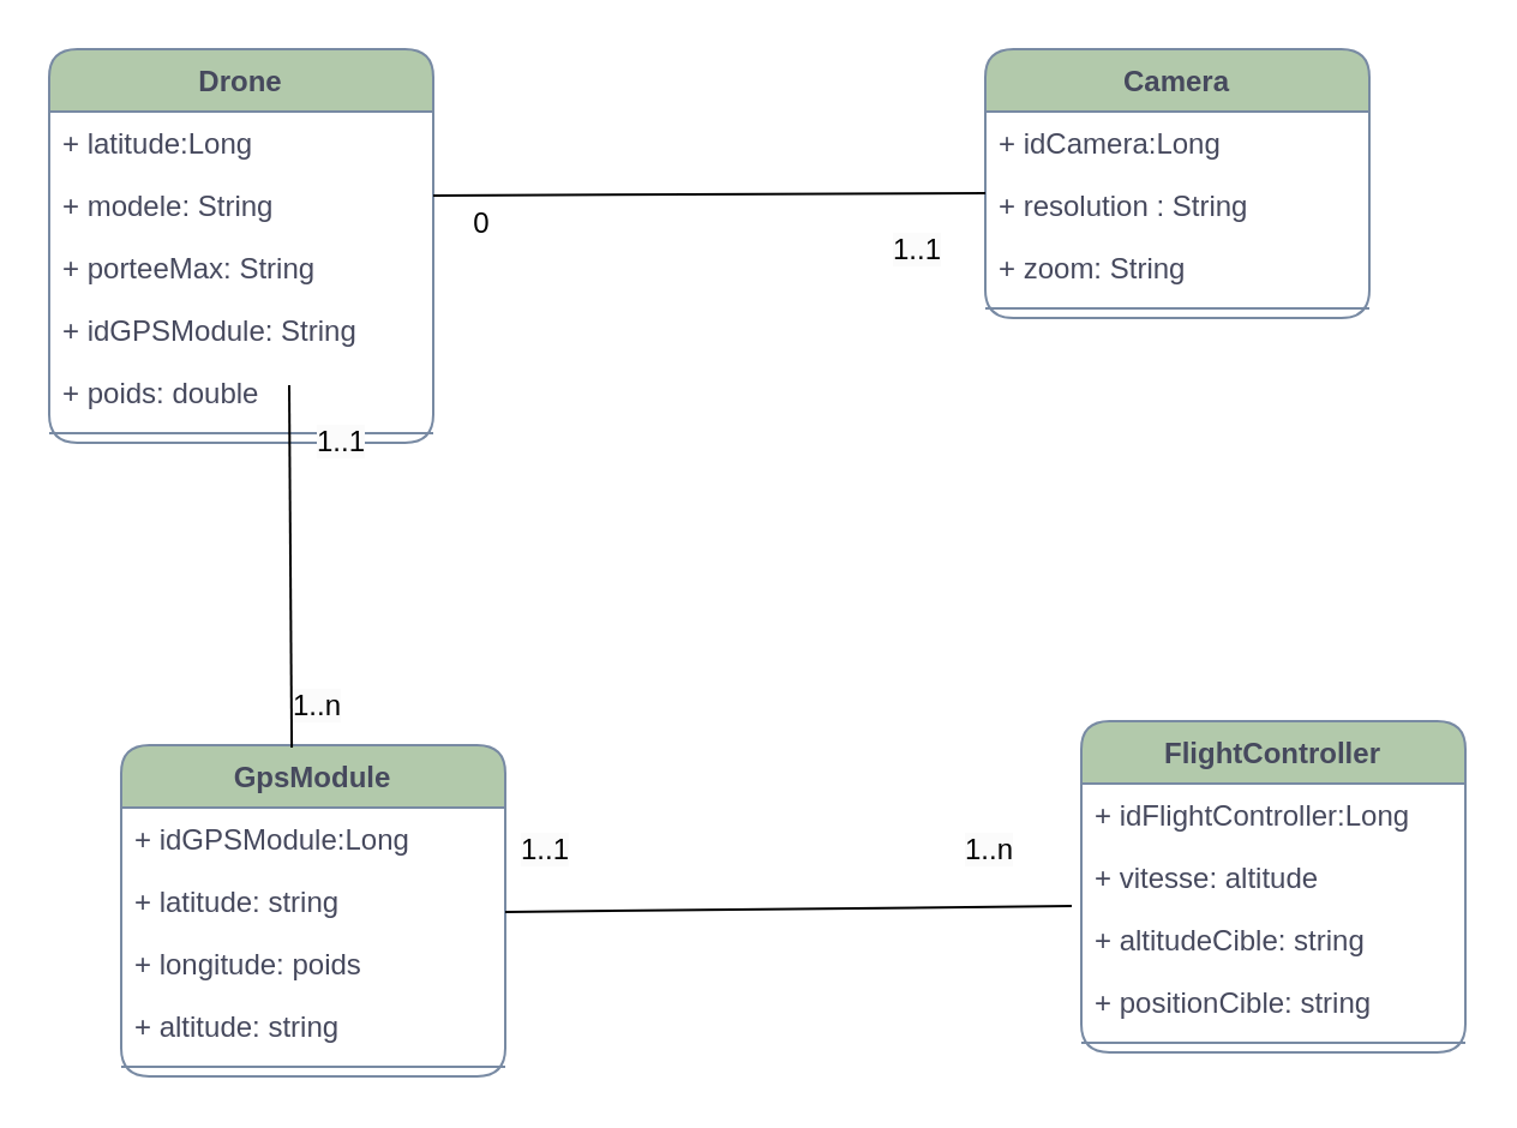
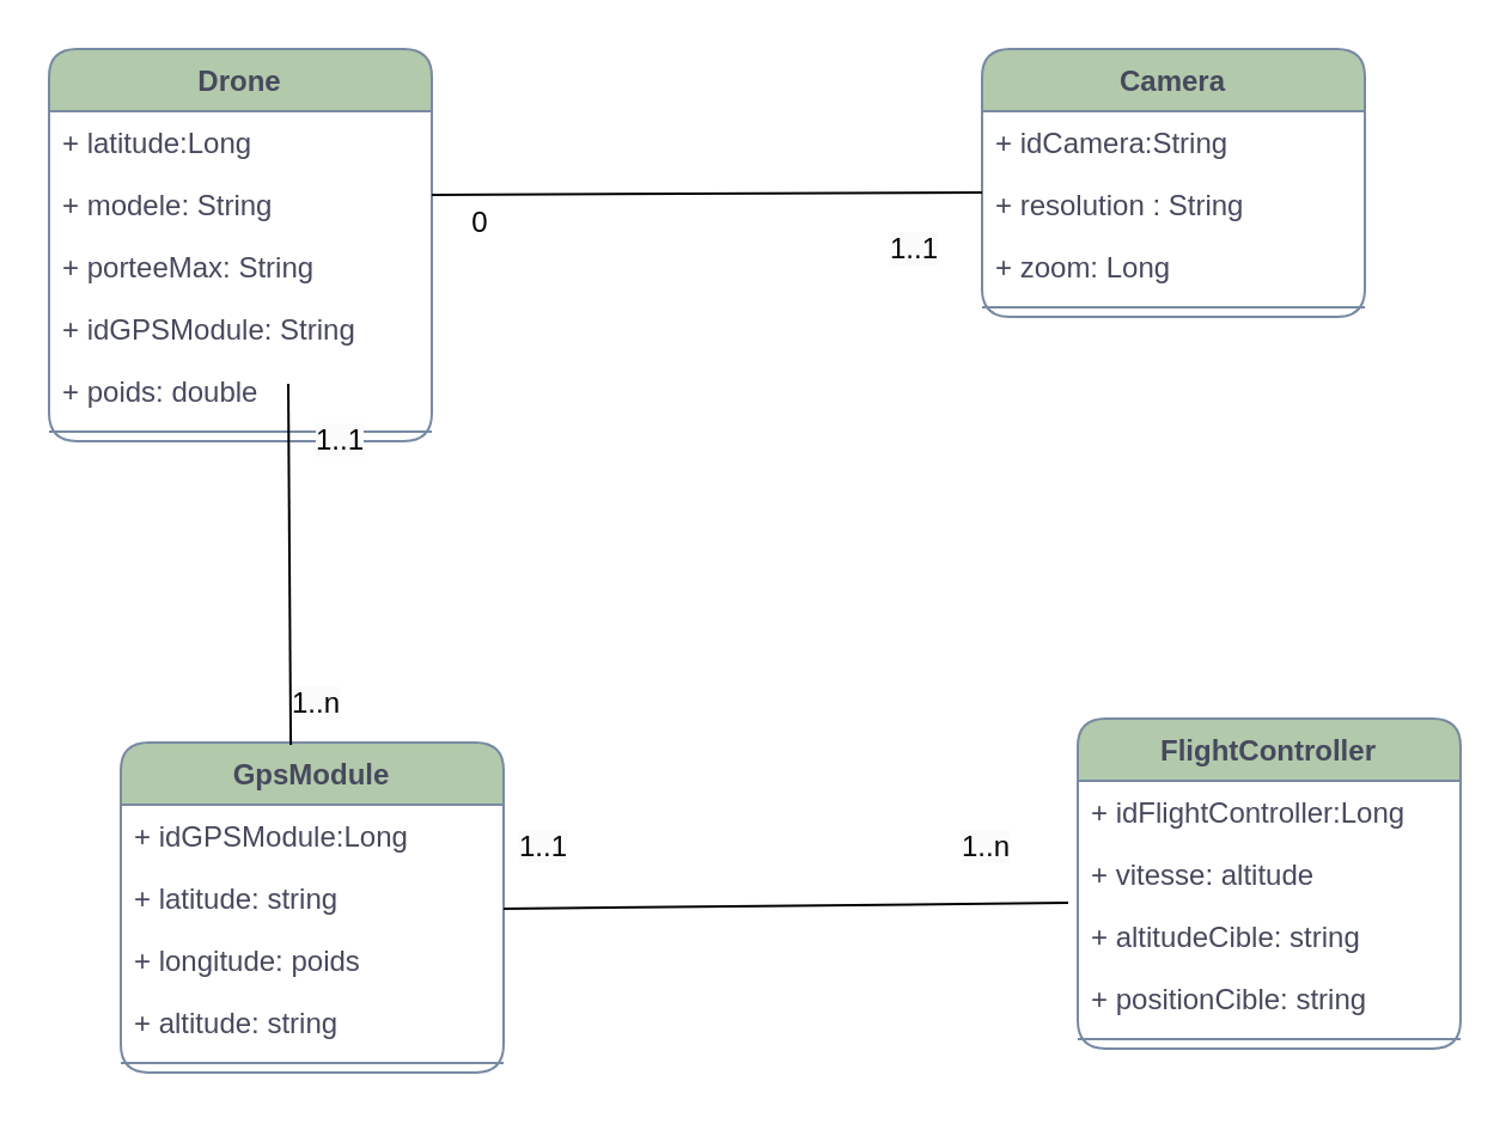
  <mxCell id="0" />
  <mxCell id="1" parent="0" />
  <mxCell id="2" value="Drone" style="swimlane;fontStyle=1;align=center;verticalAlign=top;childLayout=stackLayout;horizontal=1;startSize=26;horizontalStack=0;resizeParent=1;resizeParentMax=0;resizeLast=0;collapsible=1;marginBottom=0;whiteSpace=wrap;html=1;labelBackgroundColor=none;fillColor=#B2C9AB;strokeColor=#788AA3;fontColor=#46495D;rounded=1;" vertex="1" parent="1"><mxGeometry x="20" y="20" width="160" height="164" as="geometry" /></mxCell>
  <mxCell id="3" value="+ latitude:Long" style="text;strokeColor=none;fillColor=none;align=left;verticalAlign=top;spacingLeft=4;spacingRight=4;overflow=hidden;rotatable=0;points=[[0,0.5],[1,0.5]];portConstraint=eastwest;whiteSpace=wrap;html=1;labelBackgroundColor=none;fontColor=#46495D;rounded=1;" vertex="1" parent="2"><mxGeometry y="26" width="160" height="26" as="geometry" /></mxCell>
  <mxCell id="4" value="+ modele: String" style="text;strokeColor=none;fillColor=none;align=left;verticalAlign=top;spacingLeft=4;spacingRight=4;overflow=hidden;rotatable=0;points=[[0,0.5],[1,0.5]];portConstraint=eastwest;whiteSpace=wrap;html=1;labelBackgroundColor=none;fontColor=#46495D;rounded=1;" vertex="1" parent="2"><mxGeometry y="52" width="160" height="26" as="geometry" /></mxCell>
  <mxCell id="5" value="+ porteeMax: String" style="text;strokeColor=none;fillColor=none;align=left;verticalAlign=top;spacingLeft=4;spacingRight=4;overflow=hidden;rotatable=0;points=[[0,0.5],[1,0.5]];portConstraint=eastwest;whiteSpace=wrap;html=1;labelBackgroundColor=none;fontColor=#46495D;rounded=1;" vertex="1" parent="2"><mxGeometry y="78" width="160" height="26" as="geometry" /></mxCell>
  <mxCell id="6" value="+ idGPSModule: String" style="text;strokeColor=none;fillColor=none;align=left;verticalAlign=top;spacingLeft=4;spacingRight=4;overflow=hidden;rotatable=0;points=[[0,0.5],[1,0.5]];portConstraint=eastwest;whiteSpace=wrap;html=1;labelBackgroundColor=none;fontColor=#46495D;rounded=1;" vertex="1" parent="2"><mxGeometry y="104" width="160" height="26" as="geometry" /></mxCell>
  <mxCell id="7" value="+ poids: double" style="text;strokeColor=none;fillColor=none;align=left;verticalAlign=top;spacingLeft=4;spacingRight=4;overflow=hidden;rotatable=0;points=[[0,0.5],[1,0.5]];portConstraint=eastwest;whiteSpace=wrap;html=1;labelBackgroundColor=none;fontColor=#46495D;rounded=1;" vertex="1" parent="2"><mxGeometry y="130" width="160" height="26" as="geometry" /></mxCell>
  <mxCell id="8" value="" style="line;strokeWidth=1;fillColor=none;align=left;verticalAlign=middle;spacingTop=-1;spacingLeft=3;spacingRight=3;rotatable=0;labelPosition=right;points=[];portConstraint=eastwest;strokeColor=#788AA3;labelBackgroundColor=none;fontColor=#46495D;rounded=1;" vertex="1" parent="2"><mxGeometry y="156" width="160" height="8" as="geometry" /></mxCell>
  <mxCell id="9" value="Camera" style="swimlane;fontStyle=1;align=center;verticalAlign=top;childLayout=stackLayout;horizontal=1;startSize=26;horizontalStack=0;resizeParent=1;resizeParentMax=0;resizeLast=0;collapsible=1;marginBottom=0;whiteSpace=wrap;html=1;labelBackgroundColor=none;fillColor=#B2C9AB;strokeColor=#788AA3;fontColor=#46495D;rounded=1;" vertex="1" parent="1"><mxGeometry x="410" y="20" width="160" height="112" as="geometry" /></mxCell>
- <mxCell id="10" value="+ idCamera:Long" style="text;strokeColor=none;fillColor=none;align=left;verticalAlign=top;spacingLeft=4;spacingRight=4;overflow=hidden;rotatable=0;points=[[0,0.5],[1,0.5]];portConstraint=eastwest;whiteSpace=wrap;html=1;labelBackgroundColor=none;fontColor=#46495D;rounded=1;" vertex="1" parent="9"><mxGeometry y="26" width="160" height="26" as="geometry" /></mxCell>
+ <mxCell id="10" value="+ idCamera:String" style="text;strokeColor=none;fillColor=none;align=left;verticalAlign=top;spacingLeft=4;spacingRight=4;overflow=hidden;rotatable=0;points=[[0,0.5],[1,0.5]];portConstraint=eastwest;whiteSpace=wrap;html=1;labelBackgroundColor=none;fontColor=#46495D;rounded=1;" vertex="1" parent="9"><mxGeometry y="26" width="160" height="26" as="geometry" /></mxCell>
  <mxCell id="11" value="+ resolution : String" style="text;strokeColor=none;fillColor=none;align=left;verticalAlign=top;spacingLeft=4;spacingRight=4;overflow=hidden;rotatable=0;points=[[0,0.5],[1,0.5]];portConstraint=eastwest;whiteSpace=wrap;html=1;labelBackgroundColor=none;fontColor=#46495D;rounded=1;" vertex="1" parent="9"><mxGeometry y="52" width="160" height="26" as="geometry" /></mxCell>
- <mxCell id="12" value="+ zoom: String" style="text;strokeColor=none;fillColor=none;align=left;verticalAlign=top;spacingLeft=4;spacingRight=4;overflow=hidden;rotatable=0;points=[[0,0.5],[1,0.5]];portConstraint=eastwest;whiteSpace=wrap;html=1;labelBackgroundColor=none;fontColor=#46495D;rounded=1;" vertex="1" parent="9"><mxGeometry y="78" width="160" height="26" as="geometry" /></mxCell>
+ <mxCell id="12" value="+ zoom: Long" style="text;strokeColor=none;fillColor=none;align=left;verticalAlign=top;spacingLeft=4;spacingRight=4;overflow=hidden;rotatable=0;points=[[0,0.5],[1,0.5]];portConstraint=eastwest;whiteSpace=wrap;html=1;labelBackgroundColor=none;fontColor=#46495D;rounded=1;" vertex="1" parent="9"><mxGeometry y="78" width="160" height="26" as="geometry" /></mxCell>
  <mxCell id="13" value="" style="line;strokeWidth=1;fillColor=none;align=left;verticalAlign=middle;spacingTop=-1;spacingLeft=3;spacingRight=3;rotatable=0;labelPosition=right;points=[];portConstraint=eastwest;strokeColor=#788AA3;labelBackgroundColor=none;fontColor=#46495D;rounded=1;" vertex="1" parent="9"><mxGeometry y="104" width="160" height="8" as="geometry" /></mxCell>
  <mxCell id="14" value="GpsModule" style="swimlane;fontStyle=1;align=center;verticalAlign=top;childLayout=stackLayout;horizontal=1;startSize=26;horizontalStack=0;resizeParent=1;resizeParentMax=0;resizeLast=0;collapsible=1;marginBottom=0;whiteSpace=wrap;html=1;labelBackgroundColor=none;fillColor=#B2C9AB;strokeColor=#788AA3;fontColor=#46495D;rounded=1;" vertex="1" parent="1"><mxGeometry x="50" y="310" width="160" height="138" as="geometry" /></mxCell>
  <mxCell id="15" value="+ idGPSModule:Long" style="text;strokeColor=none;fillColor=none;align=left;verticalAlign=top;spacingLeft=4;spacingRight=4;overflow=hidden;rotatable=0;points=[[0,0.5],[1,0.5]];portConstraint=eastwest;whiteSpace=wrap;html=1;labelBackgroundColor=none;fontColor=#46495D;rounded=1;" vertex="1" parent="14"><mxGeometry y="26" width="160" height="26" as="geometry" /></mxCell>
  <mxCell id="16" value="+ latitude: string" style="text;strokeColor=none;fillColor=none;align=left;verticalAlign=top;spacingLeft=4;spacingRight=4;overflow=hidden;rotatable=0;points=[[0,0.5],[1,0.5]];portConstraint=eastwest;whiteSpace=wrap;html=1;labelBackgroundColor=none;fontColor=#46495D;rounded=1;" vertex="1" parent="14"><mxGeometry y="52" width="160" height="26" as="geometry" /></mxCell>
  <mxCell id="17" value="+ longitude: poids" style="text;strokeColor=none;fillColor=none;align=left;verticalAlign=top;spacingLeft=4;spacingRight=4;overflow=hidden;rotatable=0;points=[[0,0.5],[1,0.5]];portConstraint=eastwest;whiteSpace=wrap;html=1;labelBackgroundColor=none;fontColor=#46495D;rounded=1;" vertex="1" parent="14"><mxGeometry y="78" width="160" height="26" as="geometry" /></mxCell>
  <mxCell id="18" value="+ altitude: string" style="text;strokeColor=none;fillColor=none;align=left;verticalAlign=top;spacingLeft=4;spacingRight=4;overflow=hidden;rotatable=0;points=[[0,0.5],[1,0.5]];portConstraint=eastwest;whiteSpace=wrap;html=1;labelBackgroundColor=none;fontColor=#46495D;rounded=1;" vertex="1" parent="14"><mxGeometry y="104" width="160" height="26" as="geometry" /></mxCell>
  <mxCell id="19" value="" style="line;strokeWidth=1;fillColor=none;align=left;verticalAlign=middle;spacingTop=-1;spacingLeft=3;spacingRight=3;rotatable=0;labelPosition=right;points=[];portConstraint=eastwest;strokeColor=#788AA3;labelBackgroundColor=none;fontColor=#46495D;rounded=1;" vertex="1" parent="14"><mxGeometry y="130" width="160" height="8" as="geometry" /></mxCell>
  <mxCell id="20" value="FlightController" style="swimlane;fontStyle=1;align=center;verticalAlign=top;childLayout=stackLayout;horizontal=1;startSize=26;horizontalStack=0;resizeParent=1;resizeParentMax=0;resizeLast=0;collapsible=1;marginBottom=0;whiteSpace=wrap;html=1;labelBackgroundColor=none;fillColor=#B2C9AB;strokeColor=#788AA3;fontColor=#46495D;rounded=1;" vertex="1" parent="1"><mxGeometry x="450" y="300" width="160" height="138" as="geometry" /></mxCell>
  <mxCell id="21" value="+ idFlightController:Long" style="text;strokeColor=none;fillColor=none;align=left;verticalAlign=top;spacingLeft=4;spacingRight=4;overflow=hidden;rotatable=0;points=[[0,0.5],[1,0.5]];portConstraint=eastwest;whiteSpace=wrap;html=1;labelBackgroundColor=none;fontColor=#46495D;rounded=1;" vertex="1" parent="20"><mxGeometry y="26" width="160" height="26" as="geometry" /></mxCell>
  <mxCell id="22" value="+ vitesse: altitude" style="text;strokeColor=none;fillColor=none;align=left;verticalAlign=top;spacingLeft=4;spacingRight=4;overflow=hidden;rotatable=0;points=[[0,0.5],[1,0.5]];portConstraint=eastwest;whiteSpace=wrap;html=1;labelBackgroundColor=none;fontColor=#46495D;rounded=1;" vertex="1" parent="20"><mxGeometry y="52" width="160" height="26" as="geometry" /></mxCell>
  <mxCell id="23" value="+ altitudeCible: string" style="text;strokeColor=none;fillColor=none;align=left;verticalAlign=top;spacingLeft=4;spacingRight=4;overflow=hidden;rotatable=0;points=[[0,0.5],[1,0.5]];portConstraint=eastwest;whiteSpace=wrap;html=1;labelBackgroundColor=none;fontColor=#46495D;rounded=1;" vertex="1" parent="20"><mxGeometry y="78" width="160" height="26" as="geometry" /></mxCell>
  <mxCell id="24" value="+ positionCible: string" style="text;strokeColor=none;fillColor=none;align=left;verticalAlign=top;spacingLeft=4;spacingRight=4;overflow=hidden;rotatable=0;points=[[0,0.5],[1,0.5]];portConstraint=eastwest;whiteSpace=wrap;html=1;labelBackgroundColor=none;fontColor=#46495D;rounded=1;" vertex="1" parent="20"><mxGeometry y="104" width="160" height="26" as="geometry" /></mxCell>
  <mxCell id="25" value="" style="line;strokeWidth=1;fillColor=none;align=left;verticalAlign=middle;spacingTop=-1;spacingLeft=3;spacingRight=3;rotatable=0;labelPosition=right;points=[];portConstraint=eastwest;strokeColor=#788AA3;labelBackgroundColor=none;fontColor=#46495D;rounded=1;" vertex="1" parent="20"><mxGeometry y="130" width="160" height="8" as="geometry" /></mxCell>
  <mxCell id="26" value="" style="endArrow=none;html=1;rounded=0;" edge="1" parent="1"><mxGeometry width="50" height="50" relative="1" as="geometry"><mxPoint x="180" y="81" as="sourcePoint" /><mxPoint x="410" y="80" as="targetPoint" /></mxGeometry></mxCell>
  <mxCell id="27" value="0" style="text;html=1;align=center;verticalAlign=middle;resizable=0;points=[];autosize=1;strokeColor=none;fillColor=none;" vertex="1" parent="1"><mxGeometry x="185" y="78" width="30" height="30" as="geometry" /></mxCell>
  <mxCell id="28" value="&lt;span style=&quot;color: rgb(0, 0, 0); font-family: Helvetica; font-size: 12px; font-style: normal; font-variant-ligatures: normal; font-variant-caps: normal; font-weight: 400; letter-spacing: normal; orphans: 2; text-align: center; text-indent: 0px; text-transform: none; widows: 2; word-spacing: 0px; -webkit-text-stroke-width: 0px; background-color: rgb(251, 251, 251); text-decoration-thickness: initial; text-decoration-style: initial; text-decoration-color: initial; float: none; display: inline !important;&quot;&gt;1..1&lt;/span&gt;" style="text;whiteSpace=wrap;html=1;" vertex="1" parent="1"><mxGeometry x="370" y="90" width="50" height="40" as="geometry" /></mxCell>
  <mxCell id="29" value="" style="endArrow=none;html=1;rounded=0;exitX=0.444;exitY=0.007;exitDx=0;exitDy=0;exitPerimeter=0;" edge="1" parent="1" source="14"><mxGeometry width="50" height="50" relative="1" as="geometry"><mxPoint x="120" y="301" as="sourcePoint" /><mxPoint x="120" y="160" as="targetPoint" /></mxGeometry></mxCell>
  <mxCell id="30" value="&lt;span style=&quot;color: rgb(0, 0, 0); font-family: Helvetica; font-size: 12px; font-style: normal; font-variant-ligatures: normal; font-variant-caps: normal; font-weight: 400; letter-spacing: normal; orphans: 2; text-align: center; text-indent: 0px; text-transform: none; widows: 2; word-spacing: 0px; -webkit-text-stroke-width: 0px; background-color: rgb(251, 251, 251); text-decoration-thickness: initial; text-decoration-style: initial; text-decoration-color: initial; float: none; display: inline !important;&quot;&gt;1..1&lt;/span&gt;" style="text;whiteSpace=wrap;html=1;" vertex="1" parent="1"><mxGeometry x="130" y="170" width="50" height="40" as="geometry" /></mxCell>
  <mxCell id="31" value="&lt;span style=&quot;color: rgb(0, 0, 0); font-family: Helvetica; font-size: 12px; font-style: normal; font-variant-ligatures: normal; font-variant-caps: normal; font-weight: 400; letter-spacing: normal; orphans: 2; text-align: center; text-indent: 0px; text-transform: none; widows: 2; word-spacing: 0px; -webkit-text-stroke-width: 0px; background-color: rgb(251, 251, 251); text-decoration-thickness: initial; text-decoration-style: initial; text-decoration-color: initial; float: none; display: inline !important;&quot;&gt;1..n&lt;/span&gt;" style="text;whiteSpace=wrap;html=1;" vertex="1" parent="1"><mxGeometry x="120" y="280" width="50" height="40" as="geometry" /></mxCell>
  <mxCell id="32" value="" style="endArrow=none;html=1;rounded=0;entryX=-0.025;entryY=-0.038;entryDx=0;entryDy=0;entryPerimeter=0;" edge="1" parent="1" target="23"><mxGeometry width="50" height="50" relative="1" as="geometry"><mxPoint x="210" y="379.5" as="sourcePoint" /><mxPoint x="440" y="378.5" as="targetPoint" /></mxGeometry></mxCell>
  <mxCell id="33" value="&lt;span style=&quot;color: rgb(0, 0, 0); font-family: Helvetica; font-size: 12px; font-style: normal; font-variant-ligatures: normal; font-variant-caps: normal; font-weight: 400; letter-spacing: normal; orphans: 2; text-align: center; text-indent: 0px; text-transform: none; widows: 2; word-spacing: 0px; -webkit-text-stroke-width: 0px; background-color: rgb(251, 251, 251); text-decoration-thickness: initial; text-decoration-style: initial; text-decoration-color: initial; float: none; display: inline !important;&quot;&gt;1..1&lt;/span&gt;" style="text;whiteSpace=wrap;html=1;" vertex="1" parent="1"><mxGeometry x="215" y="340" width="50" height="40" as="geometry" /></mxCell>
  <mxCell id="34" value="&lt;span style=&quot;color: rgb(0, 0, 0); font-family: Helvetica; font-size: 12px; font-style: normal; font-variant-ligatures: normal; font-variant-caps: normal; font-weight: 400; letter-spacing: normal; orphans: 2; text-align: center; text-indent: 0px; text-transform: none; widows: 2; word-spacing: 0px; -webkit-text-stroke-width: 0px; background-color: rgb(251, 251, 251); text-decoration-thickness: initial; text-decoration-style: initial; text-decoration-color: initial; float: none; display: inline !important;&quot;&gt;1..n&lt;/span&gt;" style="text;whiteSpace=wrap;html=1;" vertex="1" parent="1"><mxGeometry x="400" y="340" width="50" height="40" as="geometry" /></mxCell>
